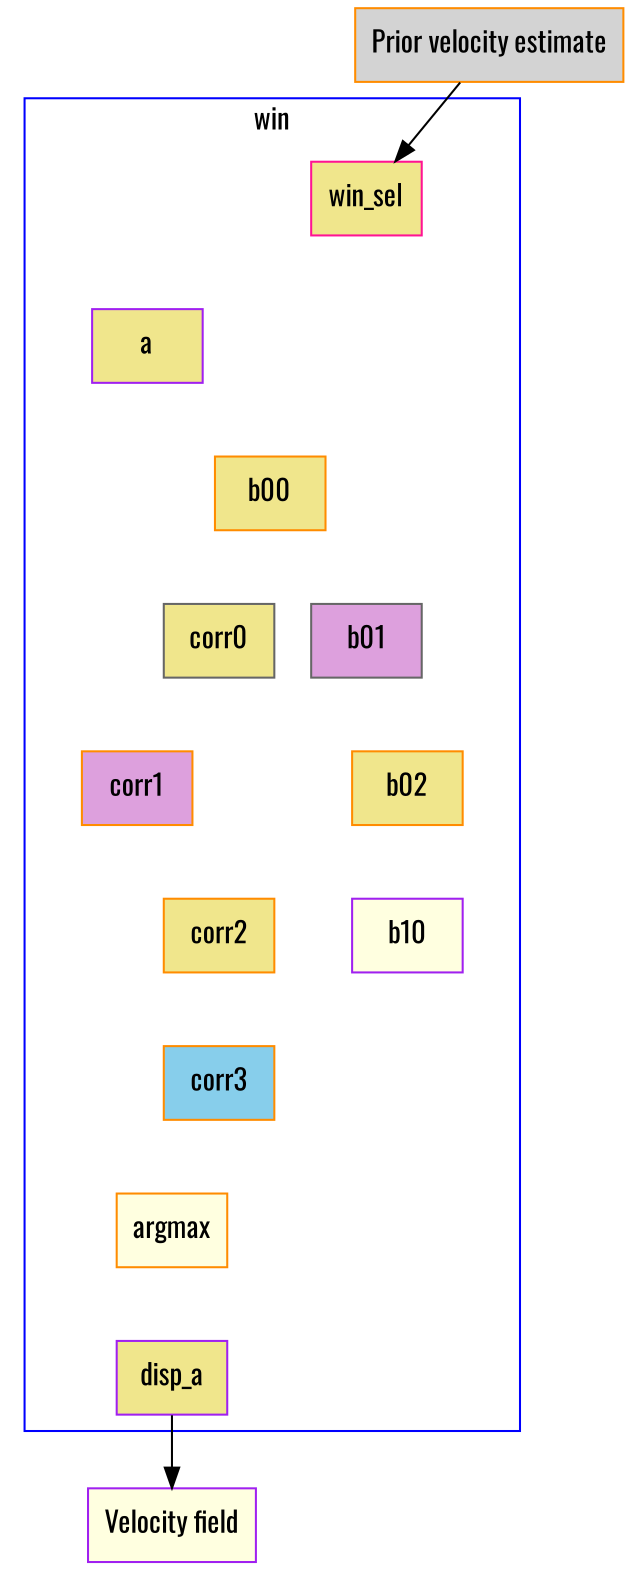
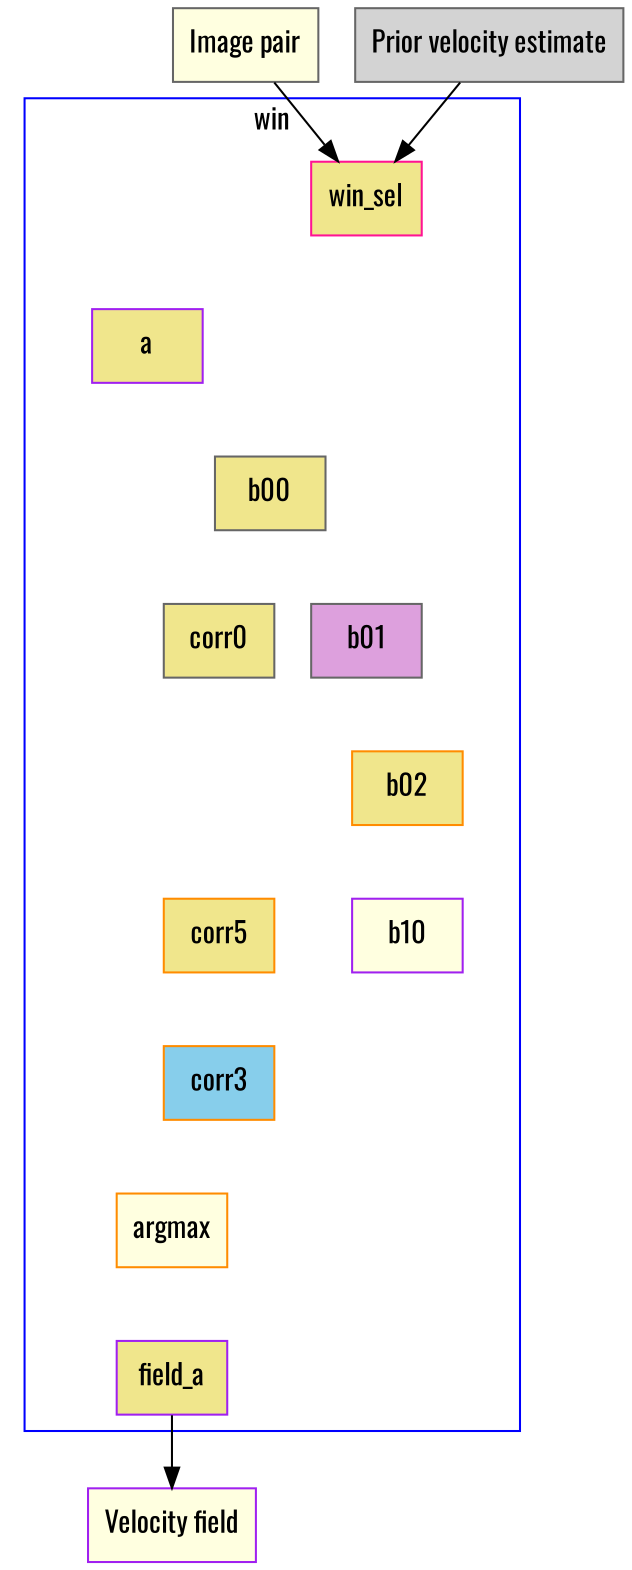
  digraph {
    fontname=Oswald
    node [color=darkorange fillcolor=khaki fontname=Oswald shape=box style=filled texlbl="Cross\ correlation"]
    edge [fontname=Oswald style=invis]
    win_sel [color=deeppink texlbl="Window selection"]
    a [color=purple texlbl=A]
-   b00 [texlbl="$B_{0,0}$"]
+   b00 [color=gray40 texlbl="$B_{0,0}$"]
    b01 [color=gray40 fillcolor=plum texlbl="$B_{0,1}$"]
    b02 [texlbl="$B_{0,2}$"]
    b10 [color=purple fillcolor=lightyellow texlbl="$B_{1,0}$"]
    corr0 [color=gray40]
-   corr1 [fillcolor=plum]
-   corr2
+   corr2 [label=corr5]
    corr3 [fillcolor=skyblue]
    argmax [fillcolor=lightyellow texlbl=argmax]
-   disp_a [color=purple texlbl="Displacement\ of\ window\ A"]
+   disp_a [color=purple texlbl="Displacement\ of\ window\ A" label=field_a]
    n13 [color=purple fillcolor=lightyellow label="Velocity field" texlbl=""]
-   n15 [fillcolor=lightgrey label="Prior velocity estimate" texlbl=""]
+   n14 [color=gray40 fillcolor=lightyellow label="Image pair" texlbl=""]
+   n15 [color=gray40 fillcolor=lightgrey label="Prior velocity estimate" texlbl=""]
    subgraph cluster_1 {
      color=blue
      label=win
      rank=same
      texlbl="\hspace{4 in}Repeat for each window A"
      win_sel
      a
      b00
      b01
      b02
      b10
      corr0
-     corr1
      corr2
      corr3
      argmax
      disp_a
    }
    win_sel -> a
    win_sel -> b00
    win_sel -> b01
    win_sel -> b02
    win_sel -> b10
    a -> b00
    a -> corr0
-   a -> corr1
    a -> corr2
    a -> corr3
    b00 -> b01
    b00 -> corr0
    b01 -> b02
-   b01 -> corr1
    b02 -> b10
    b02 -> corr2
    b10 -> corr3
    corr0 -> argmax
-   corr1 -> argmax
    corr2 -> argmax
    corr3 -> argmax
    argmax -> disp_a
    disp_a -> n13 [style=""]
+   n14 -> win_sel [style=""]
    n15 -> win_sel [style=""]
  }
